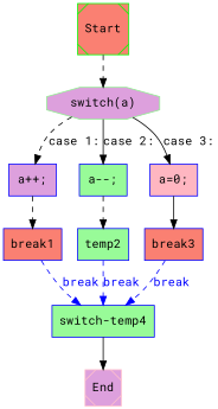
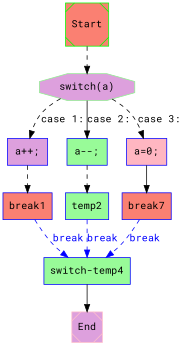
  digraph {
    fontname="Roboto Mono"
    node [color=blue fillcolor=salmon fontname="Roboto Mono" shape=box style=filled]
    edge [color=black fillcolor=black fontcolor=black fontname="Roboto Mono" style=dashed]
    n1 [color=green label=Start shape=Msquare]
    n2 [color=lightgreen fillcolor=plum label="switch(a)" shape=octagon]
    n3 [fillcolor=plum label="a++;"]
    n4 [fillcolor=palegreen label="a--;"]
    n5 [fillcolor=lightpink label="a=0;"]
    n6 [label=break1]
    n7 [fillcolor=palegreen label=temp2]
-   n8 [label=break3]
+   n8 [label=break7]
    n9 [fillcolor=palegreen label="switch-temp4"]
    n10 [color=pink fillcolor=plum label=End shape=Msquare]
    n1 -> n2
    n2 -> n3 [label="case 1:"]
    n2 -> n4 [label="case 2:" style=solid]
-   n2 -> n5 [label="case 3:" style=solid]
+   n2 -> n5 [label="case 3:"]
    n3 -> n6
    n4 -> n7
    n5 -> n8 [style=solid]
    n6 -> n9 [color=blue fillcolor=blue fontcolor=blue label=break]
    n7 -> n9 [color=blue fillcolor=blue fontcolor=blue label=break]
    n8 -> n9 [color=blue fillcolor=blue fontcolor=blue label=break]
    n9 -> n10 [style=solid]
  }
